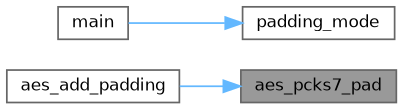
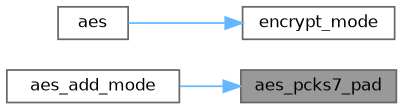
  digraph {
    rankdir=RL
    node [color=grey40 fillcolor=white fontname=Helvetica fontsize=10 shape=box style=filled]
    edge [color=steelblue1 dir=back fontname=Helvetica fontsize=10 labelfontname=Helvetica labelfontsize=10 style=solid]
    n1 [color=gray40 fillcolor=grey60 fontcolor=black height=0.2 label=aes_pcks7_pad width=0.4]
-   n2 [height=0.2 label=aes_add_padding width=0.4]
-   n3 [height=0.2 label=padding_mode width=0.4]
-   n4 [height=0.2 label=main width=0.4]
+   n2 [height=0.2 label=aes_add_mode width=0.4]
+   n3 [height=0.2 label=encrypt_mode width=0.4]
+   n4 [height=0.2 label=aes width=0.4]
    n1 -> n2
    n3 -> n4
  }
